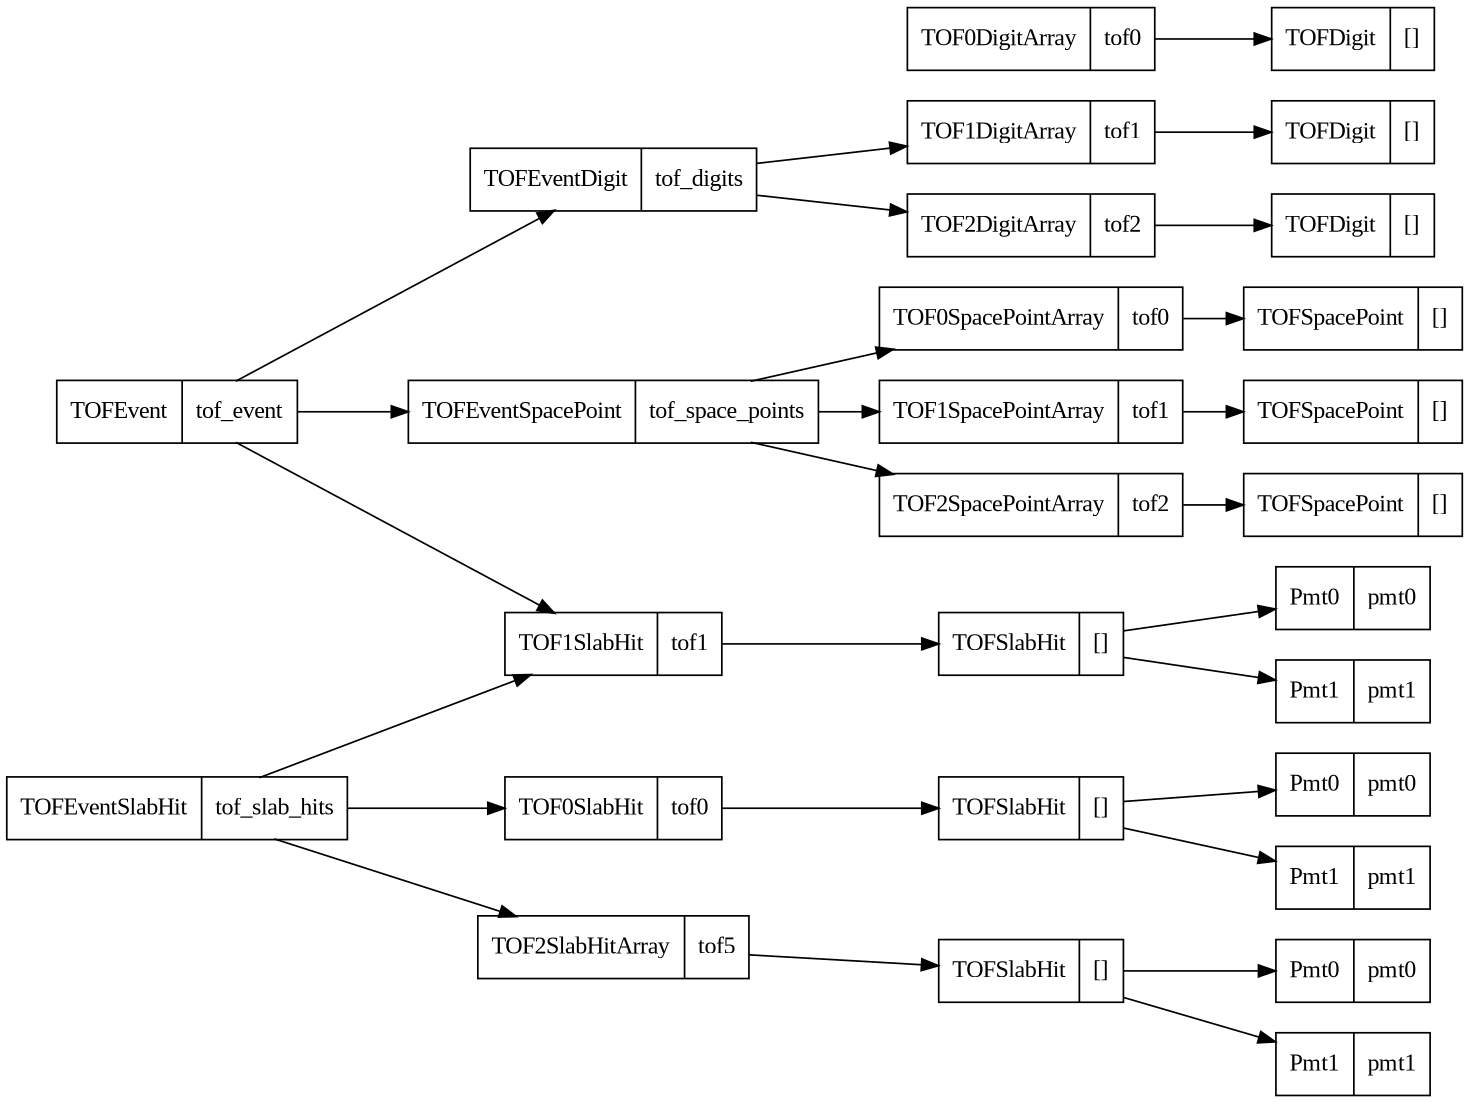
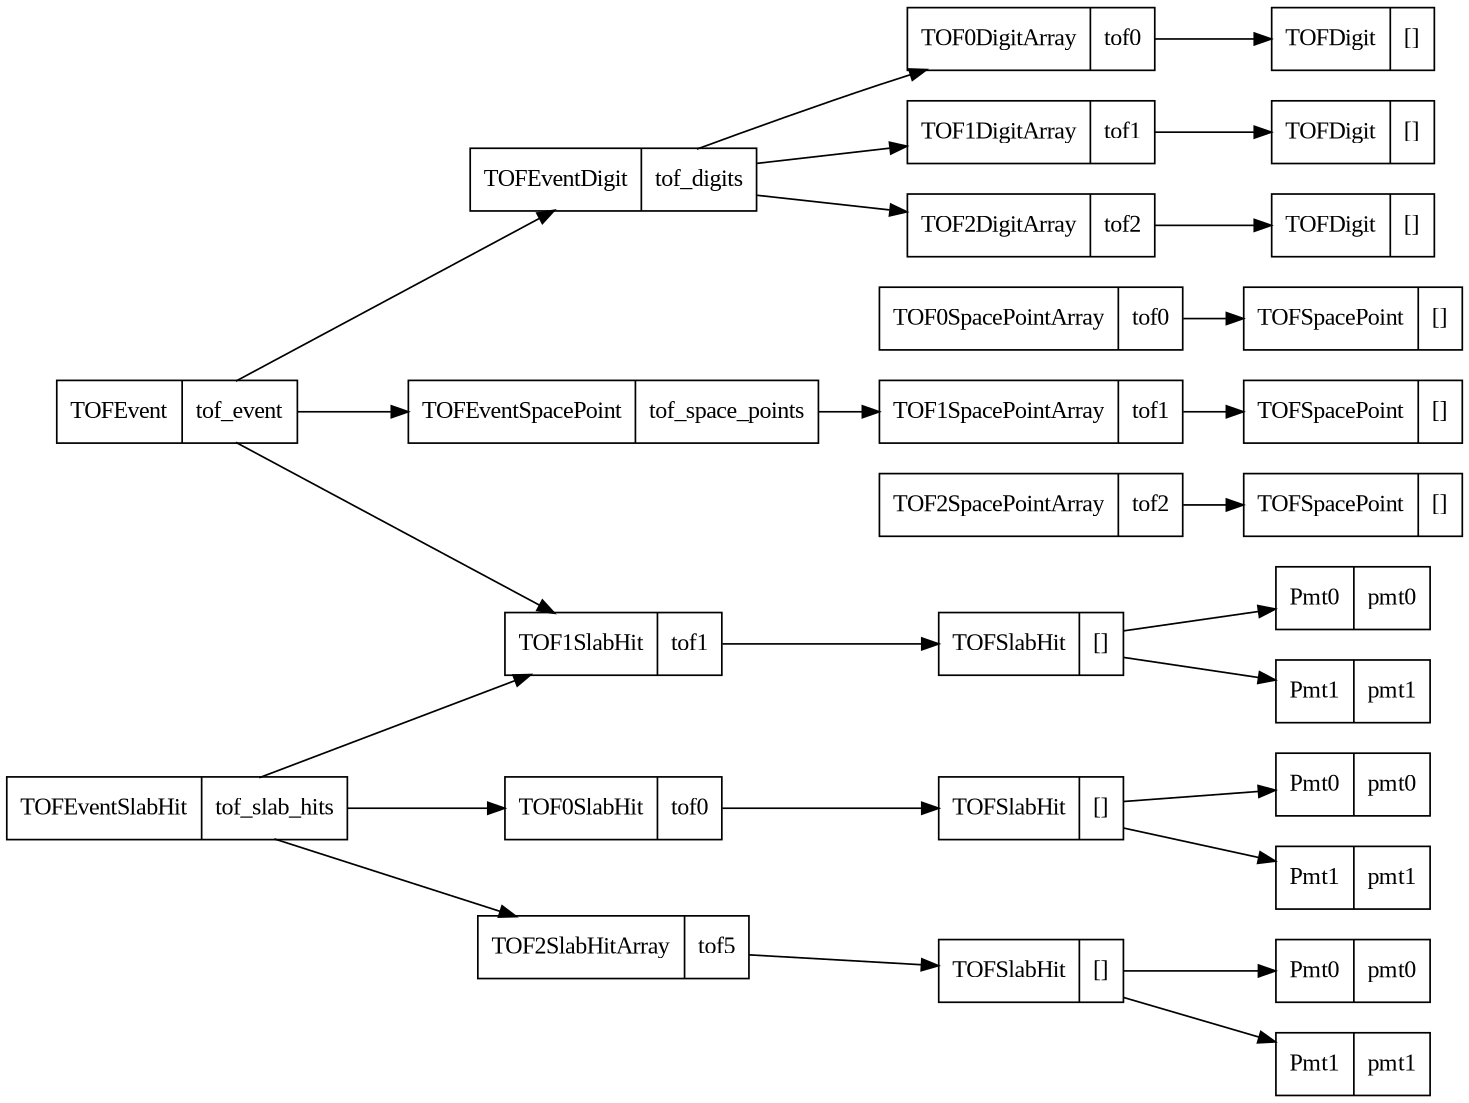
  digraph {
    fontname="Liberation Serif"
    rankdir=LR
    node [fontname="Liberation Serif" shape=record]
    edge [fontname="Liberation Serif"]
    n1 [label="{TOFEvent|tof_event}"]
    n2 [label="{TOFEventDigit|tof_digits}"]
    n3 [label="{TOFEventSpacePoint|tof_space_points}"]
    n4 [label="{TOF1SlabHit|tof1}"]
    n5 [label="{TOF0DigitArray|tof0}"]
    n6 [label="{TOF1DigitArray|tof1}"]
    n7 [label="{TOF2DigitArray|tof2}"]
    n8 [label="{TOFEventSlabHit|tof_slab_hits}"]
    n9 [label="{TOF0SlabHit|tof0}"]
    n10 [label="{TOF2SlabHitArray|tof5}"]
    n11 [label="{TOF0SpacePointArray|tof0}"]
    n12 [label="{TOF1SpacePointArray|tof1}"]
    n13 [label="{TOF2SpacePointArray|tof2}"]
    n14 [label="{TOFDigit|[]}"]
    n15 [label="{TOFDigit|[]}"]
    n16 [label="{TOFDigit|[]}"]
    n17 [label="{TOFSlabHit|[]}"]
    n18 [label="{TOFSlabHit|[]}"]
    n19 [label="{TOFSlabHit|[]}"]
    n20 [label="{Pmt0|pmt0}"]
    n21 [label="{Pmt1|pmt1}"]
    n22 [label="{Pmt0|pmt0}"]
    n23 [label="{Pmt1|pmt1}"]
    n24 [label="{Pmt0|pmt0}"]
    n25 [label="{Pmt1|pmt1}"]
    n26 [label="{TOFSpacePoint|[]}"]
    n27 [label="{TOFSpacePoint|[]}"]
    n28 [label="{TOFSpacePoint|[]}"]
    n1 -> n2
    n1 -> n3
    n1 -> n4
+   n2 -> n5
    n2 -> n6
    n2 -> n7
-   n3 -> n11
    n3 -> n12
-   n3 -> n13
    n4 -> n18
    n5 -> n14
    n6 -> n15
    n7 -> n16
    n8 -> n4
    n8 -> n9
    n8 -> n10
    n9 -> n17
    n10 -> n19
    n11 -> n26
    n12 -> n27
    n13 -> n28
    n17 -> n20
    n17 -> n21
    n18 -> n22
    n18 -> n23
    n19 -> n24
    n19 -> n25
  }
